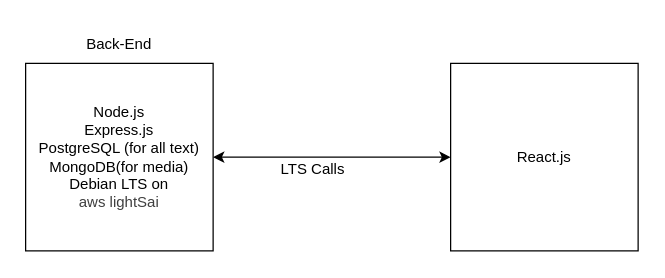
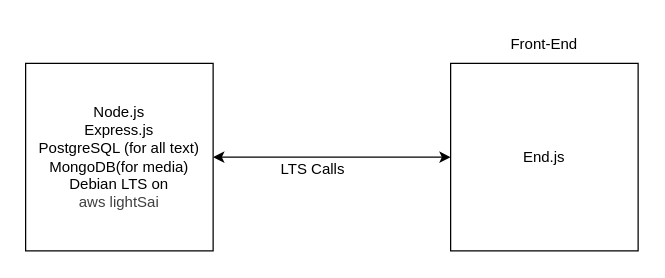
  <mxCell id="0" />
  <mxCell id="1" parent="0" />
  <mxCell id="2" value="Node.js&lt;div&gt;Express.js&lt;/div&gt;&lt;div&gt;PostgreSQL (for all text)&lt;/div&gt;&lt;div&gt;MongoDB(for media)&lt;/div&gt;&lt;div&gt;Debian LTS on&lt;/div&gt;&lt;div&gt;&lt;span style=&quot;color: rgb(63, 63, 63);&quot;&gt;aws lightSai&lt;/span&gt;&lt;br&gt;&lt;/div&gt;" style="whiteSpace=wrap;html=1;aspect=fixed;" vertex="1" parent="1"><mxGeometry x="20" y="50" width="150" height="150" as="geometry" /></mxCell>
- <mxCell id="3" value="React.js" style="whiteSpace=wrap;html=1;aspect=fixed;" vertex="1" parent="1"><mxGeometry x="360" y="50" width="150" height="150" as="geometry" /></mxCell>
+ <mxCell id="3" value="End.js" style="whiteSpace=wrap;html=1;aspect=fixed;" vertex="1" parent="1"><mxGeometry x="360" y="50" width="150" height="150" as="geometry" /></mxCell>
  <mxCell id="4" value="" style="endArrow=classic;startArrow=classic;html=1;entryX=0;entryY=0.5;entryDx=0;entryDy=0;exitX=1;exitY=0.5;exitDx=0;exitDy=0;" edge="1" parent="1" source="2" target="3"><mxGeometry width="50" height="50" relative="1" as="geometry"><mxPoint x="230" y="160" as="sourcePoint" /><mxPoint x="280" y="110" as="targetPoint" /></mxGeometry></mxCell>
  <mxCell id="5" value="LTS Calls" style="text;html=1;align=center;verticalAlign=middle;whiteSpace=wrap;rounded=0;" vertex="1" parent="1"><mxGeometry x="220" y="120" width="60" height="30" as="geometry" /></mxCell>
- <mxCell id="6" value="Back-End" style="text;html=1;align=center;verticalAlign=middle;whiteSpace=wrap;rounded=0;" vertex="1" parent="1"><mxGeometry x="65" y="20" width="60" height="30" as="geometry" /></mxCell>
+ <mxCell id="7" value="Front-End" style="text;html=1;align=center;verticalAlign=middle;whiteSpace=wrap;rounded=0;" vertex="1" parent="1"><mxGeometry x="405" y="20" width="60" height="30" as="geometry" /></mxCell>
